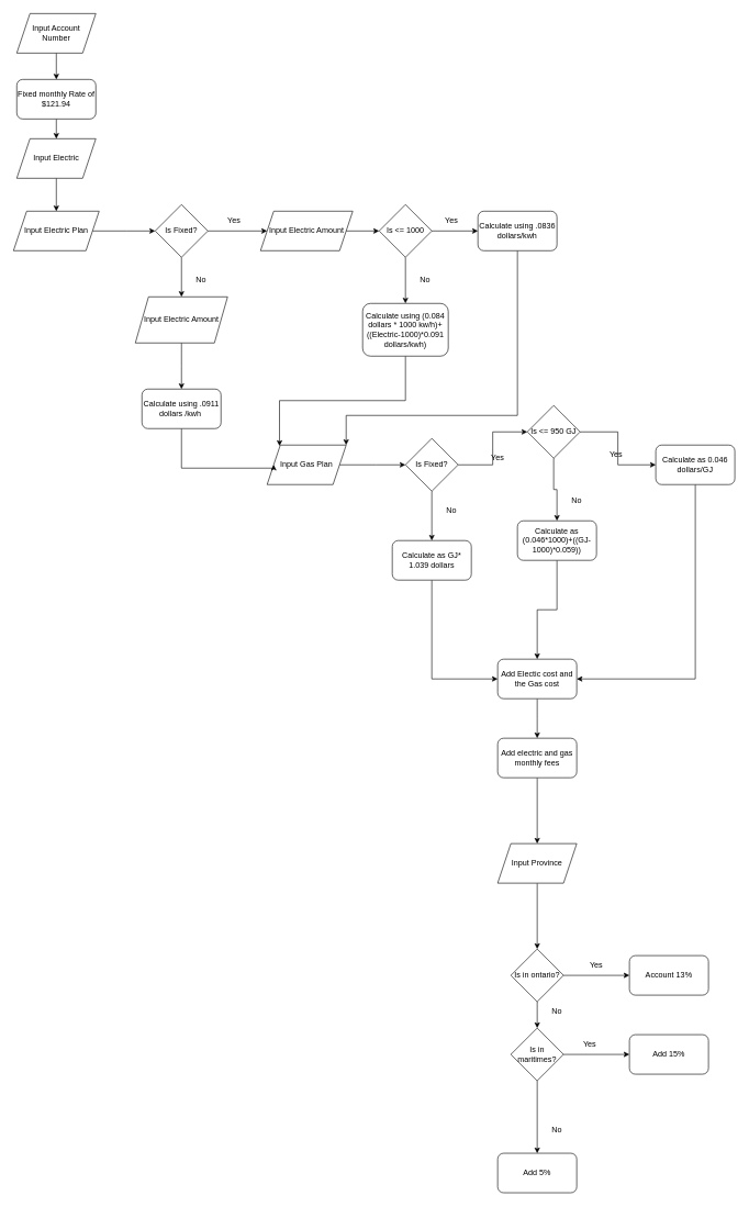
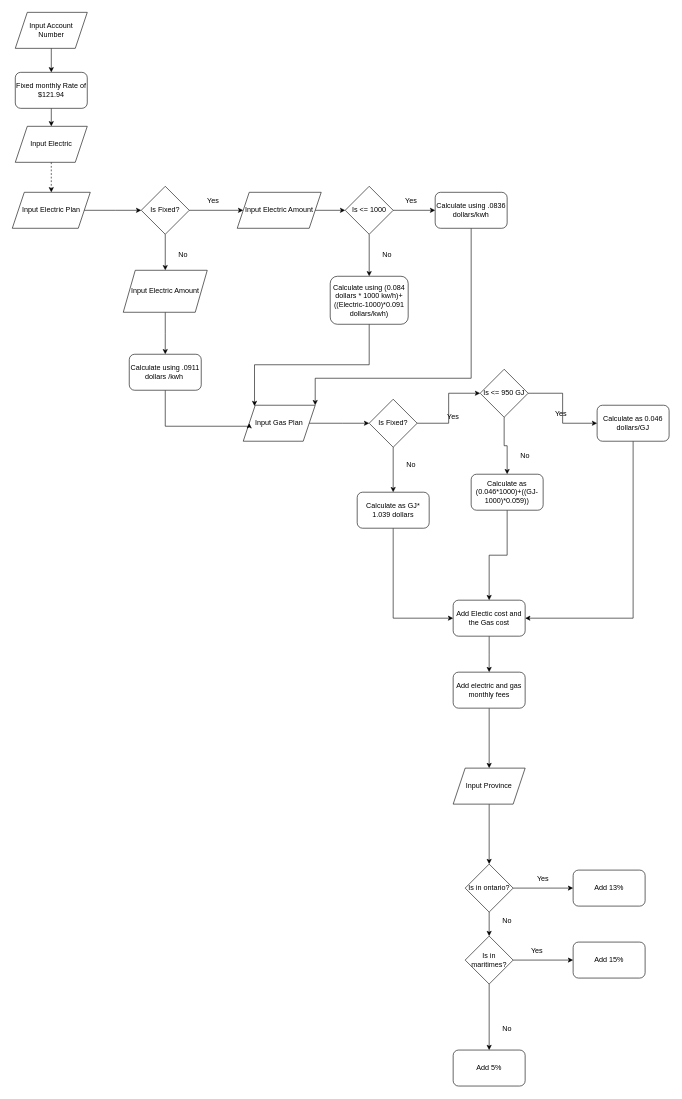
  <mxCell id="0" />
  <mxCell id="1" parent="0" />
  <mxCell id="2" style="edgeStyle=orthogonalEdgeStyle;rounded=0;orthogonalLoop=1;jettySize=auto;html=1;exitX=0.5;exitY=1;exitDx=0;exitDy=0;" edge="1" parent="1" source="3" target="13"><mxGeometry relative="1" as="geometry" /></mxCell>
  <mxCell id="3" value="Input Account Number" style="shape=parallelogram;perimeter=parallelogramPerimeter;whiteSpace=wrap;html=1;fixedSize=1;" vertex="1" parent="1"><mxGeometry x="25" y="20" width="120" height="60" as="geometry" /></mxCell>
- <mxCell id="4" style="edgeStyle=orthogonalEdgeStyle;rounded=0;orthogonalLoop=1;jettySize=auto;html=1;exitX=0.5;exitY=1;exitDx=0;exitDy=0;" edge="1" parent="1" source="5" target="7"><mxGeometry relative="1" as="geometry" /></mxCell>
+ <mxCell id="4" style="edgeStyle=orthogonalEdgeStyle;rounded=0;orthogonalLoop=1;jettySize=auto;html=1;exitX=0.5;exitY=1;exitDx=0;exitDy=0;dashed=1;" edge="1" parent="1" source="5" target="7"><mxGeometry relative="1" as="geometry" /></mxCell>
  <mxCell id="5" value="Input Electric" style="shape=parallelogram;perimeter=parallelogramPerimeter;whiteSpace=wrap;html=1;fixedSize=1;" vertex="1" parent="1"><mxGeometry x="25" y="210" width="120" height="60" as="geometry" /></mxCell>
  <mxCell id="6" style="edgeStyle=orthogonalEdgeStyle;rounded=0;orthogonalLoop=1;jettySize=auto;html=1;exitX=1;exitY=0.5;exitDx=0;exitDy=0;" edge="1" parent="1" source="7"><mxGeometry relative="1" as="geometry"><mxPoint x="235" y="350" as="targetPoint" /></mxGeometry></mxCell>
  <mxCell id="7" value="Input Electric Plan" style="shape=parallelogram;perimeter=parallelogramPerimeter;whiteSpace=wrap;html=1;fixedSize=1;" vertex="1" parent="1"><mxGeometry x="20" y="320" width="130" height="60" as="geometry" /></mxCell>
  <mxCell id="8" style="edgeStyle=orthogonalEdgeStyle;rounded=0;orthogonalLoop=1;jettySize=auto;html=1;exitX=1;exitY=0.5;exitDx=0;exitDy=0;entryX=0;entryY=0.5;entryDx=0;entryDy=0;" edge="1" parent="1" source="9" target="19"><mxGeometry relative="1" as="geometry" /></mxCell>
  <mxCell id="9" value="Input Electric Amount" style="shape=parallelogram;perimeter=parallelogramPerimeter;whiteSpace=wrap;html=1;fixedSize=1;" vertex="1" parent="1"><mxGeometry x="395" y="320" width="140" height="60" as="geometry" /></mxCell>
  <mxCell id="10" style="edgeStyle=orthogonalEdgeStyle;rounded=0;orthogonalLoop=1;jettySize=auto;html=1;exitX=1;exitY=0.5;exitDx=0;exitDy=0;" edge="1" parent="1" source="11"><mxGeometry relative="1" as="geometry"><mxPoint x="615" y="705" as="targetPoint" /></mxGeometry></mxCell>
  <mxCell id="11" value="Input Gas Plan" style="shape=parallelogram;perimeter=parallelogramPerimeter;whiteSpace=wrap;html=1;fixedSize=1;" vertex="1" parent="1"><mxGeometry x="405" y="675" width="120" height="60" as="geometry" /></mxCell>
  <mxCell id="12" style="edgeStyle=orthogonalEdgeStyle;rounded=0;orthogonalLoop=1;jettySize=auto;html=1;exitX=0.5;exitY=1;exitDx=0;exitDy=0;entryX=0.5;entryY=0;entryDx=0;entryDy=0;" edge="1" parent="1" source="13" target="5"><mxGeometry relative="1" as="geometry" /></mxCell>
  <mxCell id="13" value="Fixed monthly Rate of $121.94" style="rounded=1;whiteSpace=wrap;html=1;" vertex="1" parent="1"><mxGeometry x="25" y="120" width="120" height="60" as="geometry" /></mxCell>
  <mxCell id="14" style="edgeStyle=orthogonalEdgeStyle;rounded=0;orthogonalLoop=1;jettySize=auto;html=1;exitX=1;exitY=0.5;exitDx=0;exitDy=0;" edge="1" parent="1" source="16" target="9"><mxGeometry relative="1" as="geometry" /></mxCell>
  <mxCell id="15" style="edgeStyle=orthogonalEdgeStyle;rounded=0;orthogonalLoop=1;jettySize=auto;html=1;exitX=0.5;exitY=1;exitDx=0;exitDy=0;entryX=0.5;entryY=0;entryDx=0;entryDy=0;" edge="1" parent="1" source="16" target="26"><mxGeometry relative="1" as="geometry" /></mxCell>
  <mxCell id="16" value="Is Fixed?" style="rhombus;whiteSpace=wrap;html=1;" vertex="1" parent="1"><mxGeometry x="235" y="310" width="80" height="80" as="geometry" /></mxCell>
  <mxCell id="17" style="edgeStyle=orthogonalEdgeStyle;rounded=0;orthogonalLoop=1;jettySize=auto;html=1;exitX=1;exitY=0.5;exitDx=0;exitDy=0;" edge="1" parent="1" source="19" target="21"><mxGeometry relative="1" as="geometry" /></mxCell>
  <mxCell id="18" style="edgeStyle=orthogonalEdgeStyle;rounded=0;orthogonalLoop=1;jettySize=auto;html=1;exitX=0.5;exitY=1;exitDx=0;exitDy=0;entryX=0.5;entryY=0;entryDx=0;entryDy=0;" edge="1" parent="1" source="19" target="23"><mxGeometry relative="1" as="geometry" /></mxCell>
  <mxCell id="19" value="Is &amp;lt;= 1000" style="rhombus;whiteSpace=wrap;html=1;" vertex="1" parent="1"><mxGeometry x="575" y="310" width="80" height="80" as="geometry" /></mxCell>
  <mxCell id="20" style="edgeStyle=orthogonalEdgeStyle;rounded=0;orthogonalLoop=1;jettySize=auto;html=1;exitX=0.5;exitY=1;exitDx=0;exitDy=0;entryX=1;entryY=0;entryDx=0;entryDy=0;" edge="1" parent="1" source="21" target="11"><mxGeometry relative="1" as="geometry"><Array as="points"><mxPoint x="785" y="630" /><mxPoint x="525" y="630" /></Array></mxGeometry></mxCell>
  <mxCell id="21" value="Calculate using .0836 dollars/kwh" style="rounded=1;whiteSpace=wrap;html=1;" vertex="1" parent="1"><mxGeometry x="725" y="320" width="120" height="60" as="geometry" /></mxCell>
  <mxCell id="22" style="edgeStyle=orthogonalEdgeStyle;rounded=0;orthogonalLoop=1;jettySize=auto;html=1;exitX=0.5;exitY=1;exitDx=0;exitDy=0;entryX=0.157;entryY=0.023;entryDx=0;entryDy=0;entryPerimeter=0;" edge="1" parent="1" source="23" target="11"><mxGeometry relative="1" as="geometry" /></mxCell>
  <mxCell id="23" value="Calculate using (0.084 dollars * 1000 kw/h)+((Electric-1000)*0.091 dollars/kwh)" style="rounded=1;whiteSpace=wrap;html=1;" vertex="1" parent="1"><mxGeometry x="550" y="460" width="130" height="80" as="geometry" /></mxCell>
  <mxCell id="24" value="Yes" style="text;strokeColor=none;align=center;fillColor=none;html=1;verticalAlign=middle;whiteSpace=wrap;rounded=0;" vertex="1" parent="1"><mxGeometry x="325" y="320" width="60" height="30" as="geometry" /></mxCell>
  <mxCell id="25" style="edgeStyle=orthogonalEdgeStyle;rounded=0;orthogonalLoop=1;jettySize=auto;html=1;exitX=0.5;exitY=1;exitDx=0;exitDy=0;" edge="1" parent="1" source="26"><mxGeometry relative="1" as="geometry"><mxPoint x="275" y="590" as="targetPoint" /></mxGeometry></mxCell>
  <mxCell id="26" value="Input Electric Amount" style="shape=parallelogram;perimeter=parallelogramPerimeter;whiteSpace=wrap;html=1;fixedSize=1;" vertex="1" parent="1"><mxGeometry x="205" y="450" width="140" height="70" as="geometry" /></mxCell>
  <mxCell id="27" value="No" style="text;strokeColor=none;align=center;fillColor=none;html=1;verticalAlign=middle;whiteSpace=wrap;rounded=0;" vertex="1" parent="1"><mxGeometry x="275" y="410" width="60" height="30" as="geometry" /></mxCell>
  <mxCell id="28" style="edgeStyle=orthogonalEdgeStyle;rounded=0;orthogonalLoop=1;jettySize=auto;html=1;exitX=0.5;exitY=1;exitDx=0;exitDy=0;entryX=0;entryY=0.5;entryDx=0;entryDy=0;" edge="1" parent="1" source="29" target="11"><mxGeometry relative="1" as="geometry"><Array as="points"><mxPoint x="275" y="710" /><mxPoint x="415" y="710" /></Array></mxGeometry></mxCell>
  <mxCell id="29" value="Calculate using .0911 dollars /kwh&amp;nbsp;" style="rounded=1;whiteSpace=wrap;html=1;" vertex="1" parent="1"><mxGeometry x="215" y="590" width="120" height="60" as="geometry" /></mxCell>
  <mxCell id="30" style="edgeStyle=orthogonalEdgeStyle;rounded=0;orthogonalLoop=1;jettySize=auto;html=1;exitX=1;exitY=0.5;exitDx=0;exitDy=0;entryX=0;entryY=0.5;entryDx=0;entryDy=0;" edge="1" parent="1" source="32" target="35"><mxGeometry relative="1" as="geometry" /></mxCell>
  <mxCell id="31" style="edgeStyle=orthogonalEdgeStyle;rounded=0;orthogonalLoop=1;jettySize=auto;html=1;exitX=0.5;exitY=1;exitDx=0;exitDy=0;" edge="1" parent="1" source="32" target="46"><mxGeometry relative="1" as="geometry" /></mxCell>
  <mxCell id="32" value="Is Fixed?" style="rhombus;whiteSpace=wrap;html=1;" vertex="1" parent="1"><mxGeometry x="615" y="665" width="80" height="80" as="geometry" /></mxCell>
  <mxCell id="33" style="edgeStyle=orthogonalEdgeStyle;rounded=0;orthogonalLoop=1;jettySize=auto;html=1;exitX=1;exitY=0.5;exitDx=0;exitDy=0;" edge="1" parent="1" source="35" target="37"><mxGeometry relative="1" as="geometry" /></mxCell>
  <mxCell id="34" style="edgeStyle=orthogonalEdgeStyle;rounded=0;orthogonalLoop=1;jettySize=auto;html=1;exitX=0.5;exitY=1;exitDx=0;exitDy=0;" edge="1" parent="1" source="35" target="39"><mxGeometry relative="1" as="geometry" /></mxCell>
  <mxCell id="35" value="Is &amp;lt;= 950 GJ" style="rhombus;whiteSpace=wrap;html=1;" vertex="1" parent="1"><mxGeometry x="800" y="615" width="80" height="80" as="geometry" /></mxCell>
  <mxCell id="36" style="edgeStyle=orthogonalEdgeStyle;rounded=0;orthogonalLoop=1;jettySize=auto;html=1;exitX=0.5;exitY=1;exitDx=0;exitDy=0;entryX=1;entryY=0.5;entryDx=0;entryDy=0;" edge="1" parent="1" source="37" target="48"><mxGeometry relative="1" as="geometry" /></mxCell>
  <mxCell id="37" value="Calculate as 0.046 dollars/GJ" style="rounded=1;whiteSpace=wrap;html=1;" vertex="1" parent="1"><mxGeometry x="995" y="675" width="120" height="60" as="geometry" /></mxCell>
  <mxCell id="38" style="edgeStyle=orthogonalEdgeStyle;rounded=0;orthogonalLoop=1;jettySize=auto;html=1;exitX=0.5;exitY=1;exitDx=0;exitDy=0;entryX=0.5;entryY=0;entryDx=0;entryDy=0;" edge="1" parent="1" source="39" target="48"><mxGeometry relative="1" as="geometry" /></mxCell>
  <mxCell id="39" value="Calculate as (0.046*1000)+((GJ-1000)*0.059))" style="rounded=1;whiteSpace=wrap;html=1;" vertex="1" parent="1"><mxGeometry x="785" y="790" width="120" height="60" as="geometry" /></mxCell>
  <mxCell id="40" value="Yes" style="text;strokeColor=none;align=center;fillColor=none;html=1;verticalAlign=middle;whiteSpace=wrap;rounded=0;" vertex="1" parent="1"><mxGeometry x="905" y="675" width="60" height="30" as="geometry" /></mxCell>
  <mxCell id="41" value="No" style="text;strokeColor=none;align=center;fillColor=none;html=1;verticalAlign=middle;whiteSpace=wrap;rounded=0;" vertex="1" parent="1"><mxGeometry x="845" y="745" width="60" height="30" as="geometry" /></mxCell>
  <mxCell id="42" value="Yes" style="text;strokeColor=none;align=center;fillColor=none;html=1;verticalAlign=middle;whiteSpace=wrap;rounded=0;" vertex="1" parent="1"><mxGeometry x="725" y="680" width="60" height="30" as="geometry" /></mxCell>
  <mxCell id="43" value="Yes" style="text;strokeColor=none;align=center;fillColor=none;html=1;verticalAlign=middle;whiteSpace=wrap;rounded=0;" vertex="1" parent="1"><mxGeometry x="655" y="320" width="60" height="30" as="geometry" /></mxCell>
  <mxCell id="44" value="No" style="text;strokeColor=none;align=center;fillColor=none;html=1;verticalAlign=middle;whiteSpace=wrap;rounded=0;" vertex="1" parent="1"><mxGeometry x="615" y="410" width="60" height="30" as="geometry" /></mxCell>
  <mxCell id="45" style="edgeStyle=orthogonalEdgeStyle;rounded=0;orthogonalLoop=1;jettySize=auto;html=1;exitX=0.5;exitY=1;exitDx=0;exitDy=0;entryX=0;entryY=0.5;entryDx=0;entryDy=0;" edge="1" parent="1" source="46" target="48"><mxGeometry relative="1" as="geometry" /></mxCell>
  <mxCell id="46" value="Calculate as GJ* 1.039 dollars" style="rounded=1;whiteSpace=wrap;html=1;" vertex="1" parent="1"><mxGeometry x="595" y="820" width="120" height="60" as="geometry" /></mxCell>
  <mxCell id="47" style="edgeStyle=orthogonalEdgeStyle;rounded=0;orthogonalLoop=1;jettySize=auto;html=1;exitX=0.5;exitY=1;exitDx=0;exitDy=0;" edge="1" parent="1" source="48"><mxGeometry relative="1" as="geometry"><mxPoint x="815" y="1120" as="targetPoint" /></mxGeometry></mxCell>
  <mxCell id="48" value="Add Electic cost and the Gas cost" style="rounded=1;whiteSpace=wrap;html=1;" vertex="1" parent="1"><mxGeometry x="755" y="1000" width="120" height="60" as="geometry" /></mxCell>
  <mxCell id="49" style="edgeStyle=orthogonalEdgeStyle;rounded=0;orthogonalLoop=1;jettySize=auto;html=1;exitX=0.5;exitY=1;exitDx=0;exitDy=0;entryX=0.5;entryY=0;entryDx=0;entryDy=0;" edge="1" parent="1" source="50" target="66"><mxGeometry relative="1" as="geometry" /></mxCell>
  <mxCell id="50" value="Add electric and gas monthly fees" style="rounded=1;whiteSpace=wrap;html=1;" vertex="1" parent="1"><mxGeometry x="755" y="1120" width="120" height="60" as="geometry" /></mxCell>
  <mxCell id="51" style="edgeStyle=orthogonalEdgeStyle;rounded=0;orthogonalLoop=1;jettySize=auto;html=1;exitX=1;exitY=0.5;exitDx=0;exitDy=0;entryX=0;entryY=0.5;entryDx=0;entryDy=0;" edge="1" parent="1" source="53" target="54"><mxGeometry relative="1" as="geometry" /></mxCell>
  <mxCell id="52" style="edgeStyle=orthogonalEdgeStyle;rounded=0;orthogonalLoop=1;jettySize=auto;html=1;exitX=0.5;exitY=1;exitDx=0;exitDy=0;entryX=0.5;entryY=0;entryDx=0;entryDy=0;" edge="1" parent="1" source="53" target="58"><mxGeometry relative="1" as="geometry" /></mxCell>
  <mxCell id="53" value="Is in ontario?" style="rhombus;whiteSpace=wrap;html=1;" vertex="1" parent="1"><mxGeometry x="775" y="1440" width="80" height="80" as="geometry" /></mxCell>
- <mxCell id="54" value="Account 13%" style="rounded=1;whiteSpace=wrap;html=1;" vertex="1" parent="1"><mxGeometry x="955" y="1450" width="120" height="60" as="geometry" /></mxCell>
+ <mxCell id="54" value="Add 13%" style="rounded=1;whiteSpace=wrap;html=1;" vertex="1" parent="1"><mxGeometry x="955" y="1450" width="120" height="60" as="geometry" /></mxCell>
  <mxCell id="55" value="Add 15%" style="rounded=1;whiteSpace=wrap;html=1;" vertex="1" parent="1"><mxGeometry x="955" y="1570" width="120" height="60" as="geometry" /></mxCell>
  <mxCell id="56" style="edgeStyle=orthogonalEdgeStyle;rounded=0;orthogonalLoop=1;jettySize=auto;html=1;exitX=1;exitY=0.5;exitDx=0;exitDy=0;entryX=0;entryY=0.5;entryDx=0;entryDy=0;" edge="1" parent="1" source="58" target="55"><mxGeometry relative="1" as="geometry" /></mxCell>
  <mxCell id="57" style="edgeStyle=orthogonalEdgeStyle;rounded=0;orthogonalLoop=1;jettySize=auto;html=1;exitX=0.5;exitY=1;exitDx=0;exitDy=0;entryX=0.5;entryY=0;entryDx=0;entryDy=0;" edge="1" parent="1" source="58" target="59"><mxGeometry relative="1" as="geometry"><mxPoint x="815" y="1700" as="targetPoint" /></mxGeometry></mxCell>
  <mxCell id="58" value="Is in maritimes?" style="rhombus;whiteSpace=wrap;html=1;" vertex="1" parent="1"><mxGeometry x="775" y="1560" width="80" height="80" as="geometry" /></mxCell>
  <mxCell id="59" value="Add 5%" style="rounded=1;whiteSpace=wrap;html=1;" vertex="1" parent="1"><mxGeometry x="755" y="1750" width="120" height="60" as="geometry" /></mxCell>
  <mxCell id="60" value="Yes" style="text;strokeColor=none;align=center;fillColor=none;html=1;verticalAlign=middle;whiteSpace=wrap;rounded=0;" vertex="1" parent="1"><mxGeometry x="875" y="1450" width="60" height="30" as="geometry" /></mxCell>
  <mxCell id="61" value="Yes" style="text;strokeColor=none;align=center;fillColor=none;html=1;verticalAlign=middle;whiteSpace=wrap;rounded=0;" vertex="1" parent="1"><mxGeometry x="865" y="1570" width="60" height="30" as="geometry" /></mxCell>
  <mxCell id="62" value="No" style="text;strokeColor=none;align=center;fillColor=none;html=1;verticalAlign=middle;whiteSpace=wrap;rounded=0;" vertex="1" parent="1"><mxGeometry x="815" y="1520" width="60" height="30" as="geometry" /></mxCell>
  <mxCell id="63" value="No" style="text;strokeColor=none;align=center;fillColor=none;html=1;verticalAlign=middle;whiteSpace=wrap;rounded=0;" vertex="1" parent="1"><mxGeometry x="815" y="1700" width="60" height="30" as="geometry" /></mxCell>
  <mxCell id="64" value="No" style="text;strokeColor=none;align=center;fillColor=none;html=1;verticalAlign=middle;whiteSpace=wrap;rounded=0;" vertex="1" parent="1"><mxGeometry x="655" y="760" width="60" height="30" as="geometry" /></mxCell>
  <mxCell id="65" style="edgeStyle=orthogonalEdgeStyle;rounded=0;orthogonalLoop=1;jettySize=auto;html=1;exitX=0.5;exitY=1;exitDx=0;exitDy=0;" edge="1" parent="1" source="66" target="53"><mxGeometry relative="1" as="geometry" /></mxCell>
  <mxCell id="66" value="Input Province" style="shape=parallelogram;perimeter=parallelogramPerimeter;whiteSpace=wrap;html=1;fixedSize=1;" vertex="1" parent="1"><mxGeometry x="755" y="1280" width="120" height="60" as="geometry" /></mxCell>
